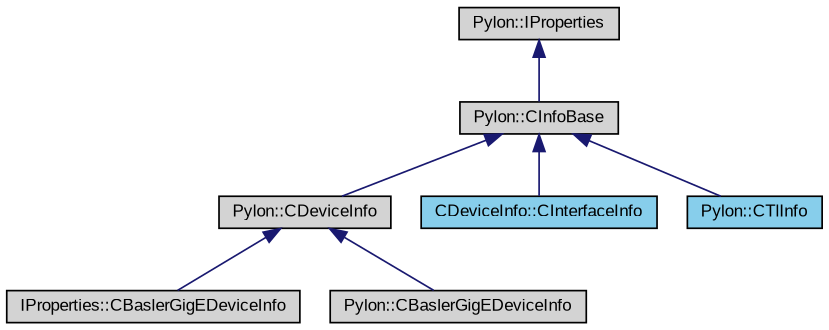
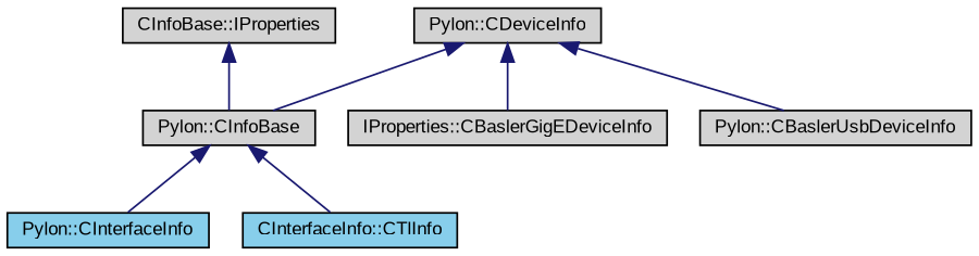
  digraph {
    fontname="Liberation Sans"
    node [color=black fillcolor=lightgrey fontname="Liberation Sans" fontsize=10 shape=record style=filled]
    edge [color=midnightblue dir=back fontname="Liberation Sans" fontsize=10 labelfontname=Helvetica labelfontsize=10 style=solid]
-   n1 [fontcolor=black height=0.2 label="Pylon::IProperties" width=0.4]
+   n1 [fontcolor=black height=0.2 label="CInfoBase::IProperties" width=0.4]
    n2 [height=0.2 label="Pylon::CInfoBase" width=0.4]
    n3 [height=0.2 label="Pylon::CDeviceInfo" width=0.4]
-   n4 [fillcolor=skyblue height=0.2 label="CDeviceInfo::CInterfaceInfo" width=0.4]
-   n5 [fillcolor=skyblue height=0.2 label="Pylon::CTlInfo" width=0.4]
+   n4 [fillcolor=skyblue height=0.2 label="Pylon::CInterfaceInfo" width=0.4]
+   n5 [fillcolor=skyblue height=0.2 label="CInterfaceInfo::CTlInfo" width=0.4]
    n6 [height=0.2 label="IProperties::CBaslerGigEDeviceInfo" width=0.4]
-   n7 [height=0.2 label="Pylon::CBaslerGigEDeviceInfo" width=0.4]
+   n7 [height=0.2 label="Pylon::CBaslerUsbDeviceInfo" width=0.4]
    n1 -> n2
-   n2 -> n3
+   n3 -> n2
    n2 -> n4
    n2 -> n5
    n3 -> n6
    n3 -> n7
  }
